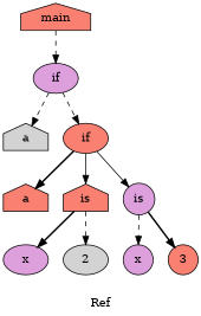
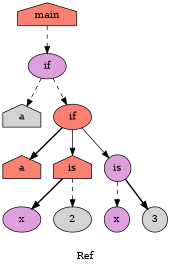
  digraph {
    label=Ref
    node [style=filled fillcolor=salmon shape=house]
    edge [style=dashed]
    n1 [label=main]
    n2 [label=if fillcolor=plum shape=ellipse]
    n3 [label=a fillcolor=lightgrey]
    n4 [label=if shape=ellipse]
    n5 [label=a]
    n6 [label=is]
    n7 [label=is fillcolor=plum shape=circle]
    n8 [label=x fillcolor=plum shape=ellipse]
    n9 [label=2 fillcolor=lightgrey shape=ellipse]
    n10 [label=x fillcolor=plum shape=circle]
-   n11 [label=3 shape=circle]
+   n11 [label=3 fillcolor=lightgrey shape=circle]
    n1 -> n2
    n2 -> n3
    n2 -> n4
    n4 -> n5 [style=bold]
    n4 -> n6 [style=solid]
    n4 -> n7 [style=solid]
    n6 -> n8 [style=bold]
    n6 -> n9
    n7 -> n10
    n7 -> n11 [style=bold]
  }
